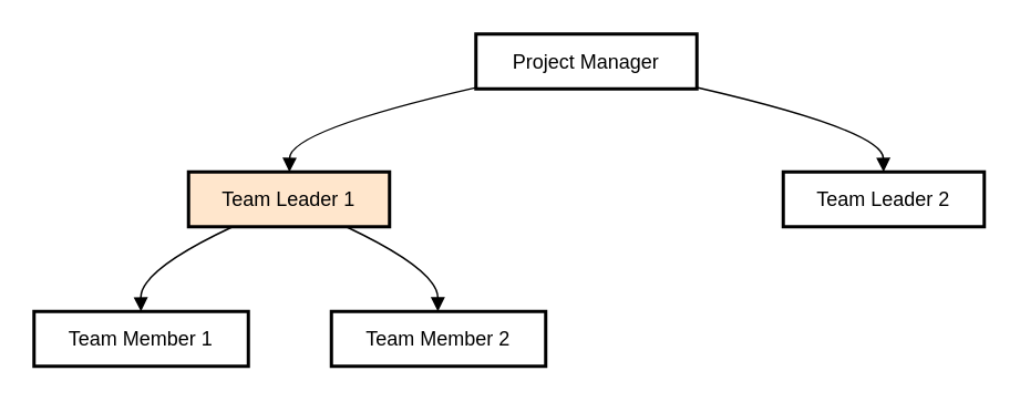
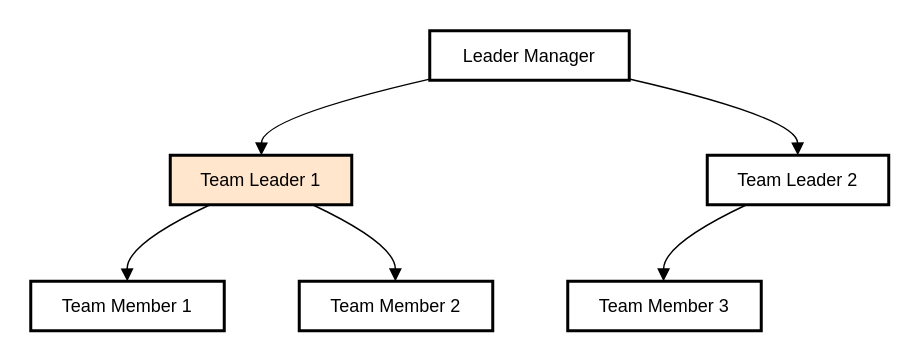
  <mxCell id="0" />
  <mxCell id="1" parent="0" />
- <mxCell id="2" value="Project Manager" style="whiteSpace=wrap;strokeWidth=2;" vertex="1" parent="1"><mxGeometry x="286" width="133" height="33" as="geometry" y="20" /></mxCell>
+ <mxCell id="2" value="Leader Manager" style="whiteSpace=wrap;strokeWidth=2;" vertex="1" parent="1"><mxGeometry x="286" width="133" height="33" as="geometry" y="20" /></mxCell>
  <mxCell id="3" value="Team Leader 1" style="whiteSpace=wrap;strokeWidth=2;fillColor=#ffe6cc;" vertex="1" parent="1"><mxGeometry x="113" y="103" width="121" height="33" as="geometry" /></mxCell>
  <mxCell id="4" value="Team Leader 2" style="whiteSpace=wrap;strokeWidth=2;" vertex="1" parent="1"><mxGeometry x="471" y="103" width="121" height="33" as="geometry" /></mxCell>
  <mxCell id="5" value="Team Member 1" style="whiteSpace=wrap;strokeWidth=2;" vertex="1" parent="1"><mxGeometry y="187" width="129" height="33" as="geometry" x="20" /></mxCell>
  <mxCell id="6" value="Team Member 2" style="whiteSpace=wrap;strokeWidth=2;" vertex="1" parent="1"><mxGeometry x="199" y="187" width="129" height="33" as="geometry" /></mxCell>
+ <mxCell id="7" value="Team Member 3" style="whiteSpace=wrap;strokeWidth=2;" vertex="1" parent="1"><mxGeometry x="378" y="187" width="129" height="33" as="geometry" /></mxCell>
  <mxCell id="8" value="" style="curved=1;startArrow=none;endArrow=block;exitX=0.003;exitY=0.974;entryX=0.502;entryY=0.012;" edge="1" parent="1" source="2" target="3"><mxGeometry relative="1" as="geometry"><Array as="points"><mxPoint x="174" y="78" /></Array></mxGeometry></mxCell>
  <mxCell id="9" value="" style="curved=1;startArrow=none;endArrow=block;exitX=0.999;exitY=0.974;entryX=0.499;entryY=0.012;" edge="1" parent="1" source="2" target="4"><mxGeometry relative="1" as="geometry"><Array as="points"><mxPoint x="531" y="78" /></Array></mxGeometry></mxCell>
  <mxCell id="10" value="" style="curved=1;startArrow=none;endArrow=block;exitX=0.206;exitY=1.024;entryX=0.499;entryY=-0.006;" edge="1" parent="1" source="3" target="5"><mxGeometry relative="1" as="geometry"><Array as="points"><mxPoint x="84" y="162" /></Array></mxGeometry></mxCell>
  <mxCell id="11" value="" style="curved=1;startArrow=none;endArrow=block;exitX=0.798;exitY=1.024;entryX=0.497;entryY=-0.006;" edge="1" parent="1" source="3" target="6"><mxGeometry relative="1" as="geometry"><Array as="points"><mxPoint x="263" y="162" /></Array></mxGeometry></mxCell>
+ <mxCell id="12" value="" style="curved=1;startArrow=none;endArrow=block;exitX=0.203;exitY=1.024;entryX=0.495;entryY=-0.006;" edge="1" parent="1" source="4" target="7"><mxGeometry relative="1" as="geometry"><Array as="points"><mxPoint x="442" y="162" /></Array></mxGeometry></mxCell>
